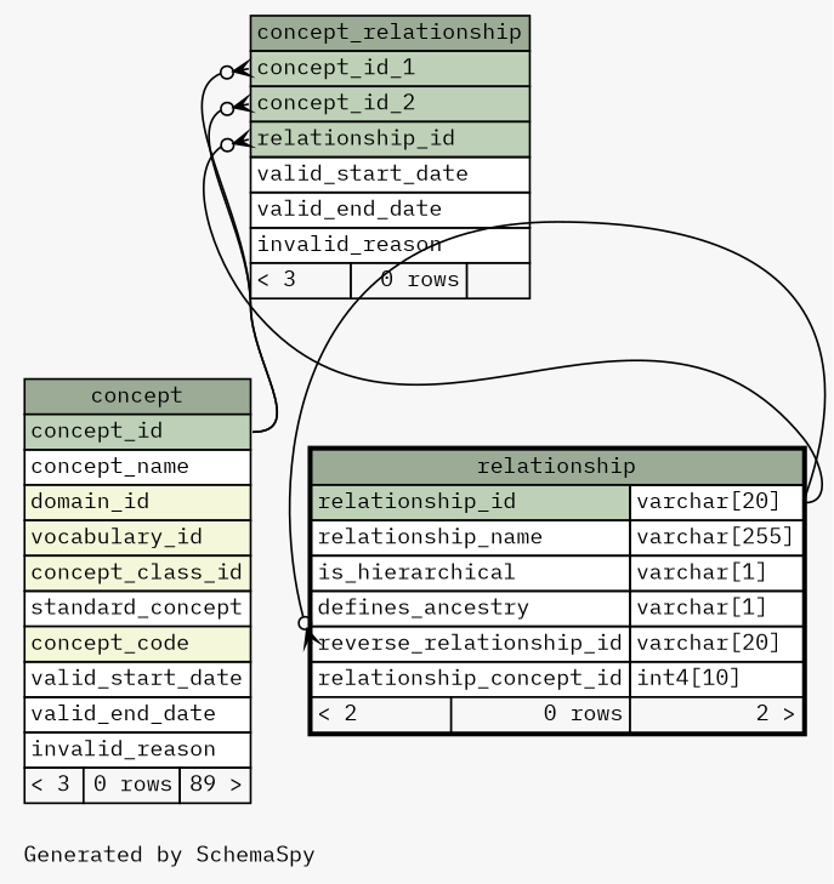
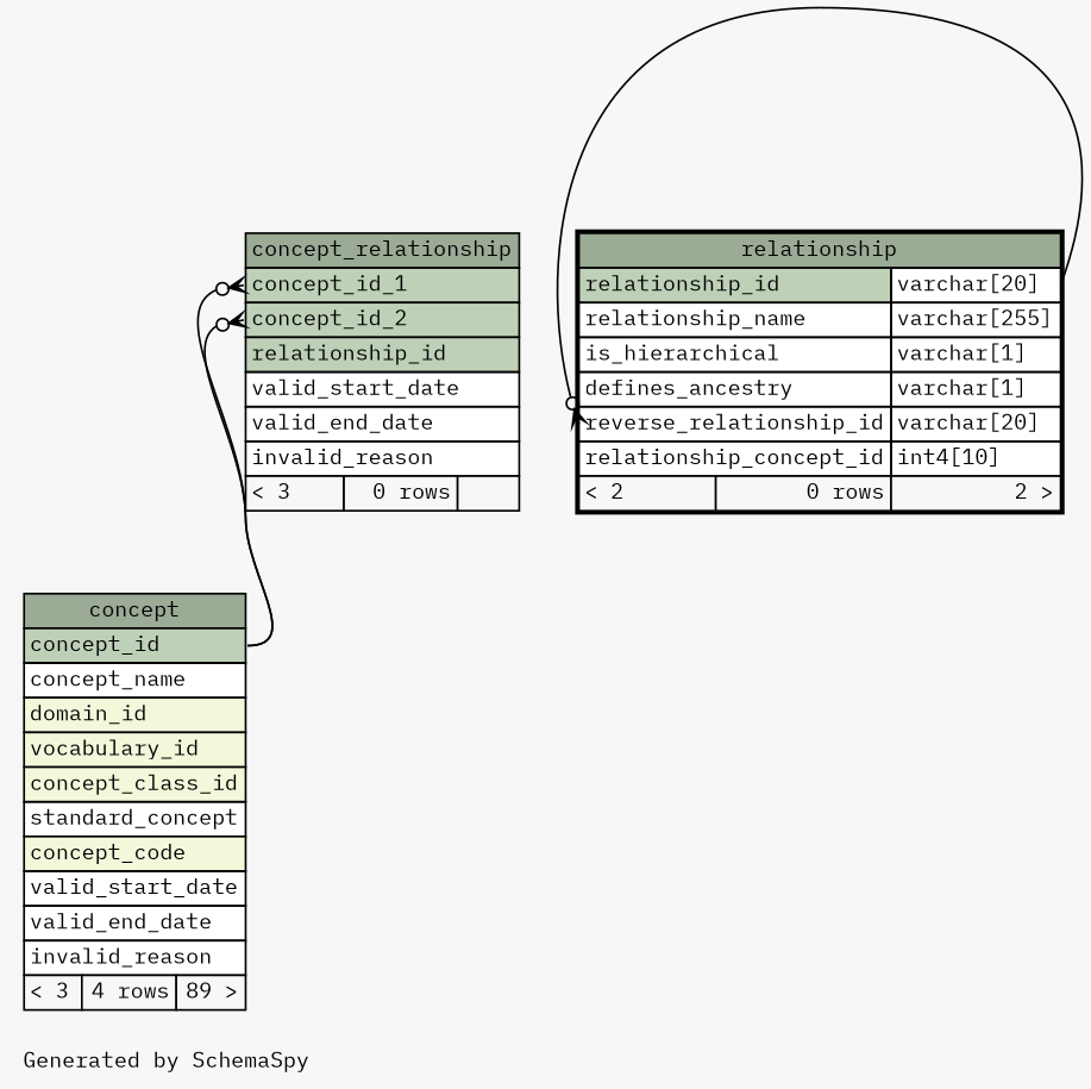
  digraph {
    bgcolor="#f7f7f7"
    fontname="IBM Plex Mono"
    fontsize=11
    label="\nGenerated by SchemaSpy"
    labeljust=l
    nodesep=0.18
    rankdir=TB
    ranksep=0.46
    node [fontname="IBM Plex Mono" fontsize=11 shape=plaintext]
    edge [arrowhead=none arrowsize=0.8 arrowtail=crowodot dir=back fontname="IBM Plex Mono" headport="concept_id:e"]
    n1 [label=<     <TABLE BORDER="0" CELLBORDER="1" CELLSPACING="0" BGCOLOR="#ffffff">       <TR><TD COLSPAN="3" BGCOLOR="#9bab96" ALIGN="CENTER">concept_relationship</TD></TR>       <TR><TD PORT="concept_id_1" COLSPAN="3" BGCOLOR="#bed1b8" ALIGN="LEFT">concept_id_1</TD></TR>       <TR><TD PORT="concept_id_2" COLSPAN="3" BGCOLOR="#bed1b8" ALIGN="LEFT">concept_id_2</TD></TR>       <TR><TD PORT="relationship_id" COLSPAN="3" BGCOLOR="#bed1b8" ALIGN="LEFT">relationship_id</TD></TR>       <TR><TD PORT="valid_start_date" COLSPAN="3" ALIGN="LEFT">valid_start_date</TD></TR>       <TR><TD PORT="valid_end_date" COLSPAN="3" ALIGN="LEFT">valid_end_date</TD></TR>       <TR><TD PORT="invalid_reason" COLSPAN="3" ALIGN="LEFT">invalid_reason</TD></TR>       <TR><TD ALIGN="LEFT" BGCOLOR="#f7f7f7">&lt; 3</TD><TD ALIGN="RIGHT" BGCOLOR="#f7f7f7">0 rows</TD><TD ALIGN="RIGHT" BGCOLOR="#f7f7f7">  </TD></TR>     </TABLE>>]
-   n2 [label=<     <TABLE BORDER="0" CELLBORDER="1" CELLSPACING="0" BGCOLOR="#ffffff">       <TR><TD COLSPAN="3" BGCOLOR="#9bab96" ALIGN="CENTER">concept</TD></TR>       <TR><TD PORT="concept_id" COLSPAN="3" BGCOLOR="#bed1b8" ALIGN="LEFT">concept_id</TD></TR>       <TR><TD PORT="concept_name" COLSPAN="3" ALIGN="LEFT">concept_name</TD></TR>       <TR><TD PORT="domain_id" COLSPAN="3" BGCOLOR="#f4f7da" ALIGN="LEFT">domain_id</TD></TR>       <TR><TD PORT="vocabulary_id" COLSPAN="3" BGCOLOR="#f4f7da" ALIGN="LEFT">vocabulary_id</TD></TR>       <TR><TD PORT="concept_class_id" COLSPAN="3" BGCOLOR="#f4f7da" ALIGN="LEFT">concept_class_id</TD></TR>       <TR><TD PORT="standard_concept" COLSPAN="3" ALIGN="LEFT">standard_concept</TD></TR>       <TR><TD PORT="concept_code" COLSPAN="3" BGCOLOR="#f4f7da" ALIGN="LEFT">concept_code</TD></TR>       <TR><TD PORT="valid_start_date" COLSPAN="3" ALIGN="LEFT">valid_start_date</TD></TR>       <TR><TD PORT="valid_end_date" COLSPAN="3" ALIGN="LEFT">valid_end_date</TD></TR>       <TR><TD PORT="invalid_reason" COLSPAN="3" ALIGN="LEFT">invalid_reason</TD></TR>       <TR><TD ALIGN="LEFT" BGCOLOR="#f7f7f7">&lt; 3</TD><TD ALIGN="RIGHT" BGCOLOR="#f7f7f7">0 rows</TD><TD ALIGN="RIGHT" BGCOLOR="#f7f7f7">89 &gt;</TD></TR>     </TABLE>>]
+   n2 [label=<     <TABLE BORDER="0" CELLBORDER="1" CELLSPACING="0" BGCOLOR="#ffffff">       <TR><TD COLSPAN="3" BGCOLOR="#9bab96" ALIGN="CENTER">concept</TD></TR>       <TR><TD PORT="concept_id" COLSPAN="3" BGCOLOR="#bed1b8" ALIGN="LEFT">concept_id</TD></TR>       <TR><TD PORT="concept_name" COLSPAN="3" ALIGN="LEFT">concept_name</TD></TR>       <TR><TD PORT="domain_id" COLSPAN="3" BGCOLOR="#f4f7da" ALIGN="LEFT">domain_id</TD></TR>       <TR><TD PORT="vocabulary_id" COLSPAN="3" BGCOLOR="#f4f7da" ALIGN="LEFT">vocabulary_id</TD></TR>       <TR><TD PORT="concept_class_id" COLSPAN="3" BGCOLOR="#f4f7da" ALIGN="LEFT">concept_class_id</TD></TR>       <TR><TD PORT="standard_concept" COLSPAN="3" ALIGN="LEFT">standard_concept</TD></TR>       <TR><TD PORT="concept_code" COLSPAN="3" BGCOLOR="#f4f7da" ALIGN="LEFT">concept_code</TD></TR>       <TR><TD PORT="valid_start_date" COLSPAN="3" ALIGN="LEFT">valid_start_date</TD></TR>       <TR><TD PORT="valid_end_date" COLSPAN="3" ALIGN="LEFT">valid_end_date</TD></TR>       <TR><TD PORT="invalid_reason" COLSPAN="3" ALIGN="LEFT">invalid_reason</TD></TR>       <TR><TD ALIGN="LEFT" BGCOLOR="#f7f7f7">&lt; 3</TD><TD ALIGN="RIGHT" BGCOLOR="#f7f7f7">4 rows</TD><TD ALIGN="RIGHT" BGCOLOR="#f7f7f7">89 &gt;</TD></TR>     </TABLE>>]
    n3 [label=<     <TABLE BORDER="2" CELLBORDER="1" CELLSPACING="0" BGCOLOR="#ffffff">       <TR><TD COLSPAN="3" BGCOLOR="#9bab96" ALIGN="CENTER">relationship</TD></TR>       <TR><TD PORT="relationship_id" COLSPAN="2" BGCOLOR="#bed1b8" ALIGN="LEFT">relationship_id</TD><TD PORT="relationship_id.type" ALIGN="LEFT">varchar[20]</TD></TR>       <TR><TD PORT="relationship_name" COLSPAN="2" ALIGN="LEFT">relationship_name</TD><TD PORT="relationship_name.type" ALIGN="LEFT">varchar[255]</TD></TR>       <TR><TD PORT="is_hierarchical" COLSPAN="2" ALIGN="LEFT">is_hierarchical</TD><TD PORT="is_hierarchical.type" ALIGN="LEFT">varchar[1]</TD></TR>       <TR><TD PORT="defines_ancestry" COLSPAN="2" ALIGN="LEFT">defines_ancestry</TD><TD PORT="defines_ancestry.type" ALIGN="LEFT">varchar[1]</TD></TR>       <TR><TD PORT="reverse_relationship_id" COLSPAN="2" ALIGN="LEFT">reverse_relationship_id</TD><TD PORT="reverse_relationship_id.type" ALIGN="LEFT">varchar[20]</TD></TR>       <TR><TD PORT="relationship_concept_id" COLSPAN="2" ALIGN="LEFT">relationship_concept_id</TD><TD PORT="relationship_concept_id.type" ALIGN="LEFT">int4[10]</TD></TR>       <TR><TD ALIGN="LEFT" BGCOLOR="#f7f7f7">&lt; 2</TD><TD ALIGN="RIGHT" BGCOLOR="#f7f7f7">0 rows</TD><TD ALIGN="RIGHT" BGCOLOR="#f7f7f7">2 &gt;</TD></TR>     </TABLE>>]
    n1 -> n2 [tailport="concept_id_1:w"]
    n1 -> n2 [tailport="concept_id_2:w"]
-   n1 -> n3 [headport="relationship_id.type:e" tailport="relationship_id:w"]
    n3 -> n3 [headport="relationship_id.type:e" tailport="reverse_relationship_id:w"]
  }
